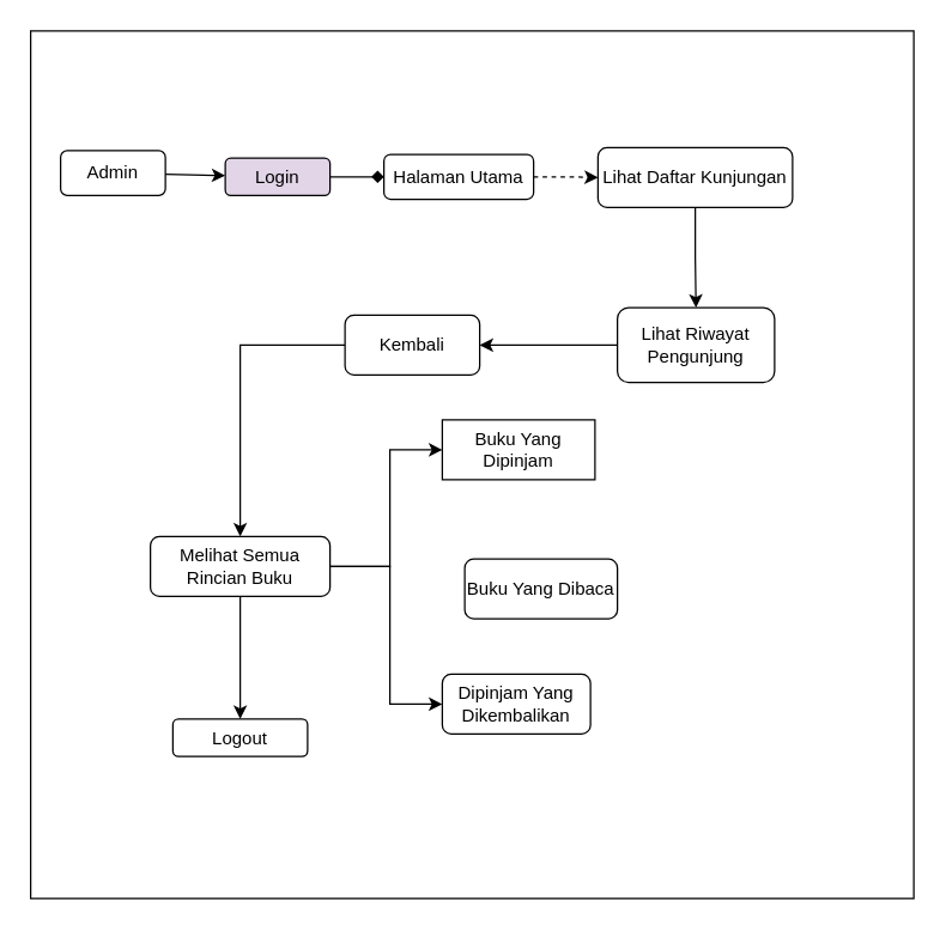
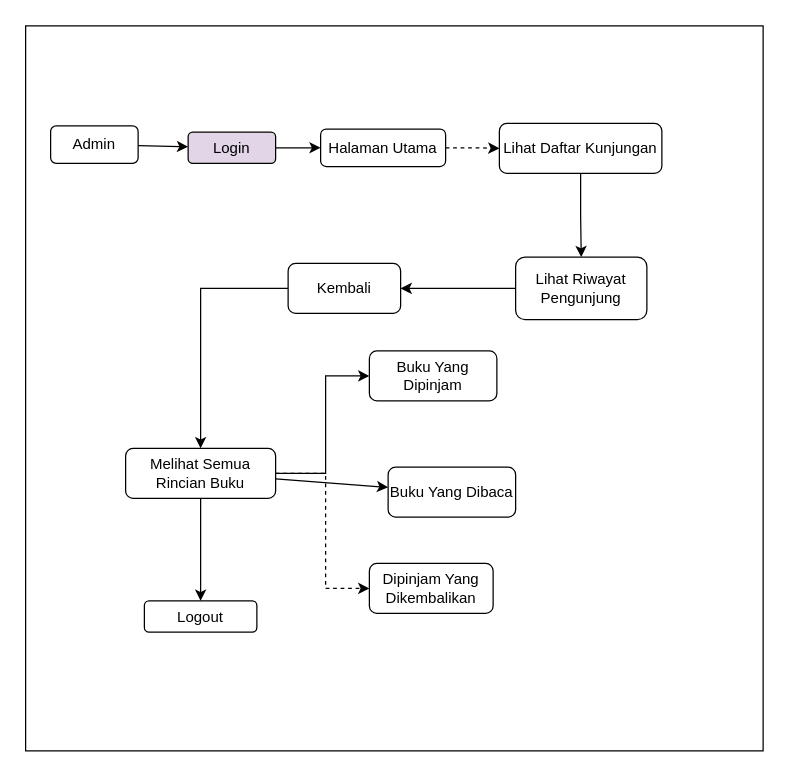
  <mxCell id="0" />
  <mxCell id="1" parent="0" />
  <mxCell id="2" value="" style="rounded=0;whiteSpace=wrap;html=1;" vertex="1" parent="1"><mxGeometry x="20" y="20" width="590" height="580" as="geometry" /></mxCell>
  <mxCell id="3" value="Admin" style="rounded=1;whiteSpace=wrap;html=1;" vertex="1" parent="1"><mxGeometry x="40" y="100" width="70" height="30" as="geometry" /></mxCell>
- <mxCell id="4" value="" style="edgeStyle=orthogonalEdgeStyle;rounded=0;orthogonalLoop=1;jettySize=auto;html=1;endArrow=diamond;" edge="1" parent="1" source="5" target="7"><mxGeometry relative="1" as="geometry" /></mxCell>
+ <mxCell id="4" value="" style="edgeStyle=orthogonalEdgeStyle;rounded=0;orthogonalLoop=1;jettySize=auto;html=1;" edge="1" parent="1" source="5" target="7"><mxGeometry relative="1" as="geometry" /></mxCell>
  <mxCell id="5" value="Login" style="rounded=1;whiteSpace=wrap;html=1;fillColor=#e1d5e7;" vertex="1" parent="1"><mxGeometry x="150" y="105" width="70" height="25" as="geometry" /></mxCell>
  <mxCell id="6" value="" style="edgeStyle=orthogonalEdgeStyle;rounded=0;orthogonalLoop=1;jettySize=auto;html=1;dashed=1;" edge="1" parent="1" source="7" target="9"><mxGeometry relative="1" as="geometry" /></mxCell>
  <mxCell id="7" value="Halaman Utama" style="rounded=1;whiteSpace=wrap;html=1;" vertex="1" parent="1"><mxGeometry x="256" y="102.5" width="100" height="30" as="geometry" /></mxCell>
  <mxCell id="8" value="" style="edgeStyle=orthogonalEdgeStyle;rounded=0;orthogonalLoop=1;jettySize=auto;html=1;" edge="1" parent="1" source="9" target="13"><mxGeometry relative="1" as="geometry" /></mxCell>
  <mxCell id="9" value="Lihat Daftar Kunjungan" style="rounded=1;whiteSpace=wrap;html=1;" vertex="1" parent="1"><mxGeometry x="399" y="98" width="130" height="40" as="geometry" /></mxCell>
  <mxCell id="10" value="" style="edgeStyle=orthogonalEdgeStyle;rounded=0;orthogonalLoop=1;jettySize=auto;html=1;" edge="1" parent="1" source="11" target="17"><mxGeometry relative="1" as="geometry"><Array as="points"><mxPoint x="260" y="378" /><mxPoint x="260" y="300" /></Array></mxGeometry></mxCell>
  <mxCell id="11" value="Melihat Semua Rincian Buku" style="rounded=1;whiteSpace=wrap;html=1;" vertex="1" parent="1"><mxGeometry x="100" y="358" width="120" height="40" as="geometry" /></mxCell>
  <mxCell id="12" value="" style="edgeStyle=orthogonalEdgeStyle;rounded=0;orthogonalLoop=1;jettySize=auto;html=1;" edge="1" parent="1" source="13" target="15"><mxGeometry relative="1" as="geometry" /></mxCell>
  <mxCell id="13" value="Lihat Riwayat Pengunjung" style="rounded=1;whiteSpace=wrap;html=1;" vertex="1" parent="1"><mxGeometry x="412" y="205" width="105" height="50" as="geometry" /></mxCell>
  <mxCell id="14" value="" style="edgeStyle=orthogonalEdgeStyle;rounded=0;orthogonalLoop=1;jettySize=auto;html=1;" edge="1" parent="1" source="15" target="11"><mxGeometry relative="1" as="geometry" /></mxCell>
  <mxCell id="15" value="Kembali" style="rounded=1;whiteSpace=wrap;html=1;" vertex="1" parent="1"><mxGeometry x="230" y="210" width="90" height="40" as="geometry" /></mxCell>
  <mxCell id="16" value="" style="endArrow=classic;html=1;rounded=0;" edge="1" parent="1" source="3" target="5"><mxGeometry width="50" height="50" relative="1" as="geometry"><mxPoint x="310" y="250" as="sourcePoint" /><mxPoint x="360" y="200" as="targetPoint" /></mxGeometry></mxCell>
- <mxCell id="17" value="Buku Yang Dipinjam" style="whiteSpace=wrap;html=1;rounded=0;" vertex="1" parent="1"><mxGeometry x="295" y="280" width="102" height="40" as="geometry" /></mxCell>
+ <mxCell id="17" value="Buku Yang Dipinjam" style="whiteSpace=wrap;html=1;rounded=1;" vertex="1" parent="1"><mxGeometry x="295" y="280" width="102" height="40" as="geometry" /></mxCell>
  <mxCell id="18" value="Buku Yang Dibaca" style="rounded=1;whiteSpace=wrap;html=1;" vertex="1" parent="1"><mxGeometry x="310" y="373" width="102" height="40" as="geometry" /></mxCell>
  <mxCell id="19" value="Dipinjam Yang Dikembalikan" style="rounded=1;whiteSpace=wrap;html=1;" vertex="1" parent="1"><mxGeometry x="295" y="450" width="99" height="40" as="geometry" /></mxCell>
- <mxCell id="21" value="" style="endArrow=classic;html=1;rounded=0;" edge="1" parent="1" source="11" target="19"><mxGeometry width="50" height="50" relative="1" as="geometry"><mxPoint x="330" y="410" as="sourcePoint" /><mxPoint x="380" y="360" as="targetPoint" /><Array as="points"><mxPoint x="260" y="378" /><mxPoint x="260" y="470" /></Array></mxGeometry></mxCell>
+ <mxCell id="20" value="" style="endArrow=classic;html=1;rounded=0;" edge="1" parent="1" source="11" target="18"><mxGeometry width="50" height="50" relative="1" as="geometry"><mxPoint x="330" y="410" as="sourcePoint" /><mxPoint x="380" y="360" as="targetPoint" /></mxGeometry></mxCell>
+ <mxCell id="21" value="" style="endArrow=classic;html=1;rounded=0;dashed=1;" edge="1" parent="1" source="11" target="19"><mxGeometry width="50" height="50" relative="1" as="geometry"><mxPoint x="330" y="410" as="sourcePoint" /><mxPoint x="380" y="360" as="targetPoint" /><Array as="points"><mxPoint x="260" y="378" /><mxPoint x="260" y="470" /></Array></mxGeometry></mxCell>
  <mxCell id="22" value="" style="endArrow=classic;html=1;rounded=0;" edge="1" parent="1" source="11" target="23"><mxGeometry width="50" height="50" relative="1" as="geometry"><mxPoint x="330" y="410" as="sourcePoint" /><mxPoint x="380" y="360" as="targetPoint" /></mxGeometry></mxCell>
  <mxCell id="23" value="Logout" style="rounded=1;whiteSpace=wrap;html=1;" vertex="1" parent="1"><mxGeometry x="115" y="480" width="90" height="25" as="geometry" /></mxCell>
